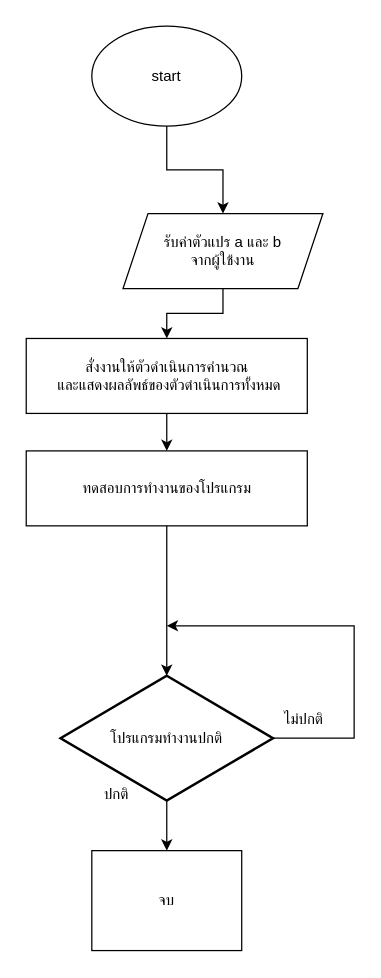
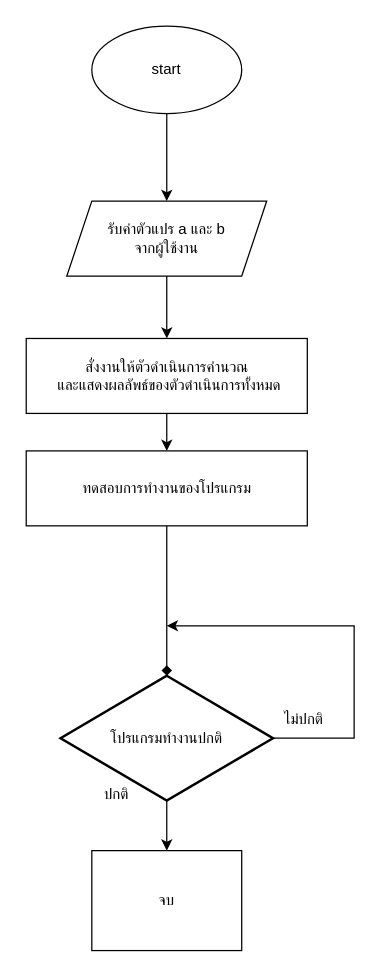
  <mxCell id="0" />
  <mxCell id="1" parent="0" />
  <mxCell id="2" value="" style="edgeStyle=orthogonalEdgeStyle;rounded=0;orthogonalLoop=1;jettySize=auto;html=1;" edge="1" parent="1" source="3" target="5"><mxGeometry relative="1" as="geometry" /></mxCell>
- <mxCell id="3" value="start" style="ellipse;whiteSpace=wrap;html=1;" vertex="1" parent="1"><mxGeometry x="73" y="20" width="120" height="80" as="geometry" /></mxCell>
+ <mxCell id="3" value="start" style="ellipse;whiteSpace=wrap;html=1;" vertex="1" parent="1"><mxGeometry x="73" y="20" width="120" height="70" as="geometry" /></mxCell>
  <mxCell id="4" value="" style="edgeStyle=orthogonalEdgeStyle;rounded=0;orthogonalLoop=1;jettySize=auto;html=1;" edge="1" parent="1" source="5" target="7"><mxGeometry relative="1" as="geometry" /></mxCell>
- <mxCell id="5" value="รับค่าตัวแปร a และ b&lt;div&gt;จากผู้ใช้งาน&lt;/div&gt;" style="shape=parallelogram;perimeter=parallelogramPerimeter;whiteSpace=wrap;html=1;fixedSize=1;" vertex="1" parent="1"><mxGeometry x="98" y="170" width="160" height="60" as="geometry" /></mxCell>
+ <mxCell id="5" value="รับค่าตัวแปร a และ b&lt;div&gt;จากผู้ใช้งาน&lt;/div&gt;" style="shape=parallelogram;perimeter=parallelogramPerimeter;whiteSpace=wrap;html=1;fixedSize=1;" vertex="1" parent="1"><mxGeometry x="53" y="160" width="160" height="60" as="geometry" /></mxCell>
  <mxCell id="6" value="" style="edgeStyle=orthogonalEdgeStyle;rounded=0;orthogonalLoop=1;jettySize=auto;html=1;" edge="1" parent="1" source="7" target="9"><mxGeometry relative="1" as="geometry" /></mxCell>
  <mxCell id="7" value="สั่งงานให้ตัวดำเนินการคำนวณ&lt;div&gt;&amp;nbsp;และแสดงผลลัพธ์ของตัวดำเนินการทั้งหมด&lt;/div&gt;" style="whiteSpace=wrap;html=1;" vertex="1" parent="1"><mxGeometry x="20.5" y="270" width="225" height="60" as="geometry" /></mxCell>
- <mxCell id="8" value="" style="edgeStyle=orthogonalEdgeStyle;rounded=0;orthogonalLoop=1;jettySize=auto;html=1;" edge="1" parent="1" source="9" target="12"><mxGeometry relative="1" as="geometry" /></mxCell>
+ <mxCell id="8" value="" style="edgeStyle=orthogonalEdgeStyle;rounded=0;orthogonalLoop=1;jettySize=auto;html=1;endArrow=diamond;" edge="1" parent="1" source="9" target="12"><mxGeometry relative="1" as="geometry" /></mxCell>
  <mxCell id="9" value="ทดสอบการทำงานของโปรแกรม" style="whiteSpace=wrap;html=1;" vertex="1" parent="1"><mxGeometry x="20.5" y="360" width="225" height="60" as="geometry" /></mxCell>
  <mxCell id="10" value="" style="edgeStyle=orthogonalEdgeStyle;rounded=0;orthogonalLoop=1;jettySize=auto;html=1;" edge="1" parent="1" source="12" target="15"><mxGeometry relative="1" as="geometry" /></mxCell>
  <mxCell id="11" style="edgeStyle=orthogonalEdgeStyle;rounded=0;orthogonalLoop=1;jettySize=auto;html=1;exitX=1;exitY=0.5;exitDx=0;exitDy=0;exitPerimeter=0;" edge="1" parent="1" source="12"><mxGeometry relative="1" as="geometry"><mxPoint x="133" y="500" as="targetPoint" /><Array as="points"><mxPoint x="283" y="590" /><mxPoint x="283" y="500" /></Array></mxGeometry></mxCell>
  <mxCell id="12" value="โปรแกรมทำงานปกติ" style="strokeWidth=2;html=1;shape=mxgraph.flowchart.decision;whiteSpace=wrap;" vertex="1" parent="1"><mxGeometry x="48" y="540" width="170" height="100" as="geometry" /></mxCell>
  <mxCell id="13" value="ปกติ" style="text;html=1;align=center;verticalAlign=middle;whiteSpace=wrap;rounded=0;" vertex="1" parent="1"><mxGeometry x="63" y="620" width="60" height="30" as="geometry" /></mxCell>
  <mxCell id="14" value="ไม่ปกติ" style="text;html=1;align=center;verticalAlign=middle;whiteSpace=wrap;rounded=0;" vertex="1" parent="1"><mxGeometry x="213" y="560" width="60" height="30" as="geometry" /></mxCell>
  <mxCell id="15" value="จบ" style="whiteSpace=wrap;html=1;rounded=0;" vertex="1" parent="1"><mxGeometry x="73" y="680" width="120" height="80" as="geometry" /></mxCell>
